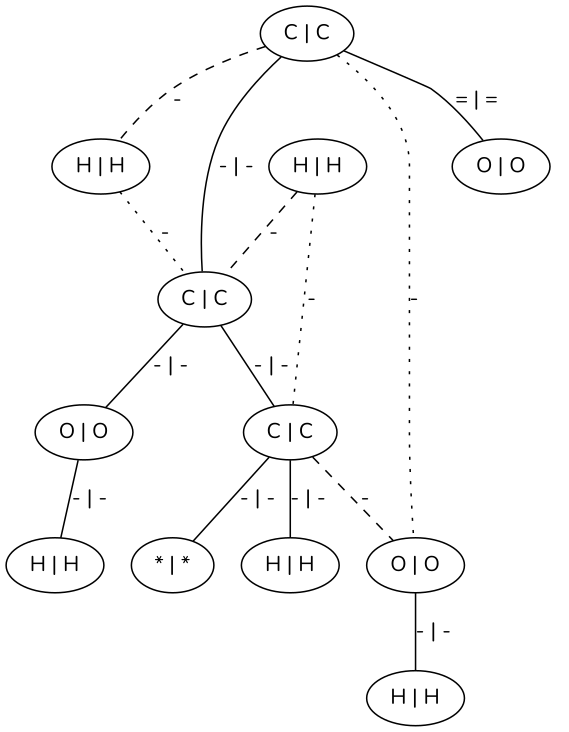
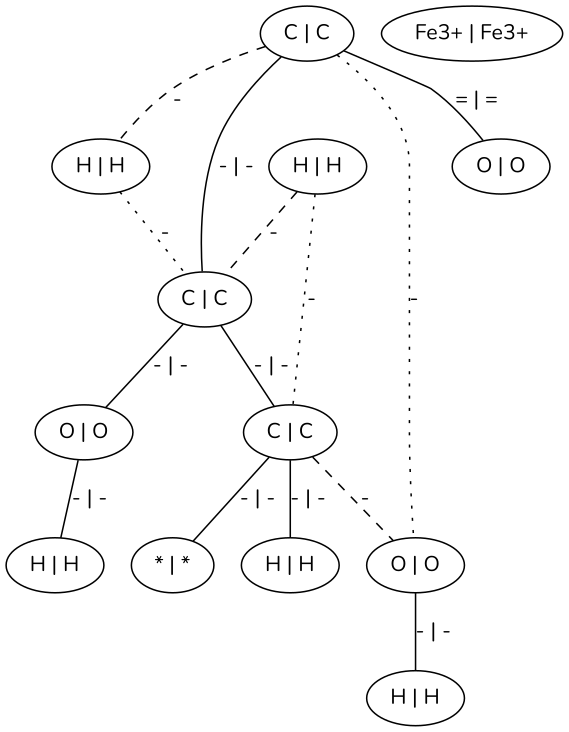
  graph {
    fontname=Nunito
    node [fontname=Nunito]
    edge [fontname=Nunito]
    n1 [label="C | C"]
    n2 [label="H | H"]
    n3 [label="O | O"]
    n4 [label="C | C"]
    n5 [label="O | O"]
    n6 [label="H | H"]
    n7 [label="C | C"]
    n8 [label="O | O"]
    n9 [label="H | H"]
+   n10 [label="Fe3+ | Fe3+"]
    n11 [label="H | H"]
    n12 [label="* | *"]
    n13 [label="H | H"]
    n1 -- n2 [label="-" style=dashed]
    n1 -- n3 [label="= | ="]
    n1 -- n4 [label="- | -"]
    n1 -- n5 [label="-" style=dotted]
    n2 -- n4 [label="-" style=dotted]
    n4 -- n7 [label="- | -"]
    n4 -- n8 [label="- | -"]
    n5 -- n13 [label="- | -"]
    n6 -- n4 [label="-" style=dashed]
    n6 -- n7 [label="-" style=dotted]
    n7 -- n5 [label="-" style=dashed]
    n7 -- n11 [label="- | -"]
    n7 -- n12 [label="- | -"]
    n8 -- n9 [label="- | -"]
  }
